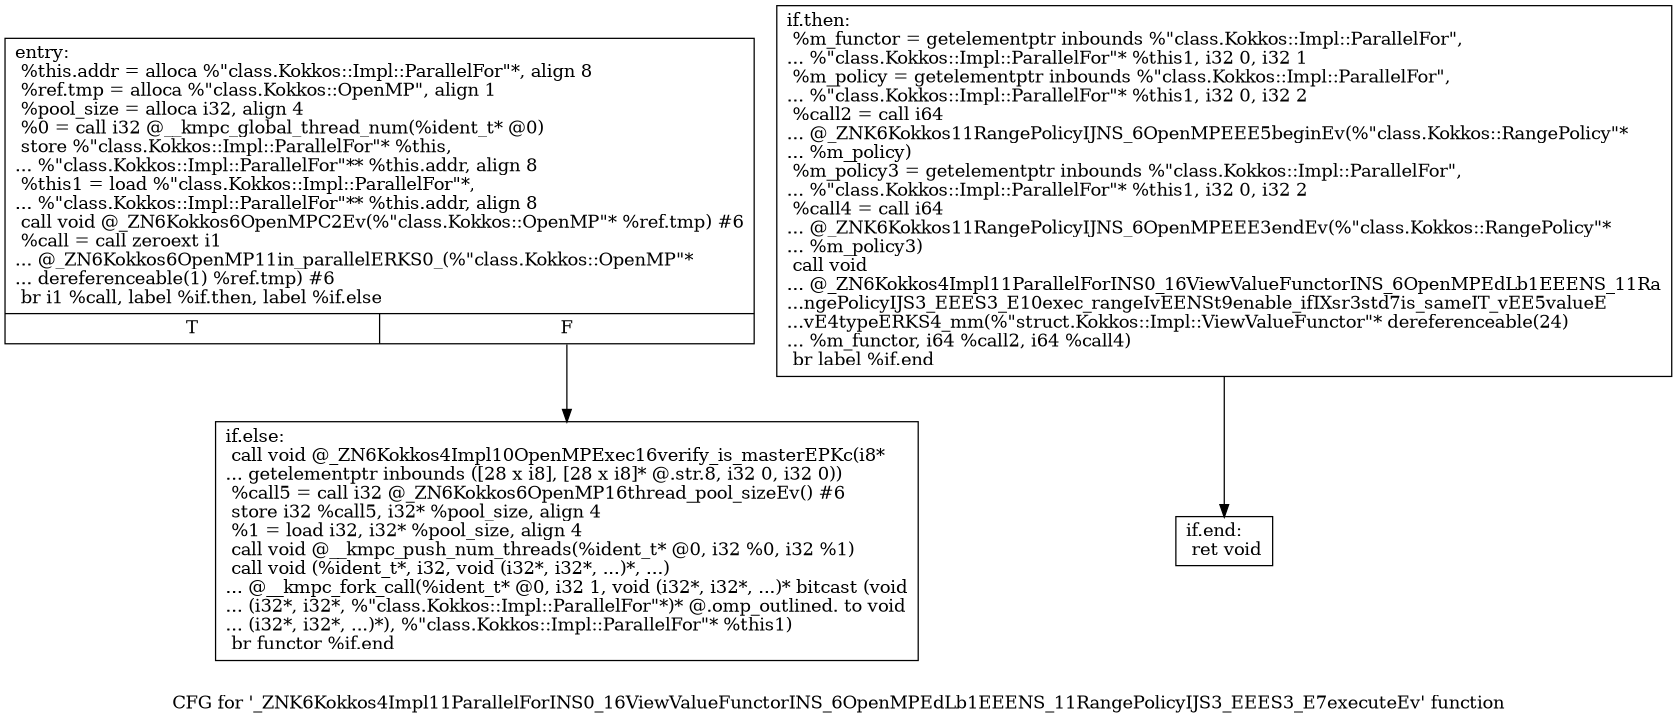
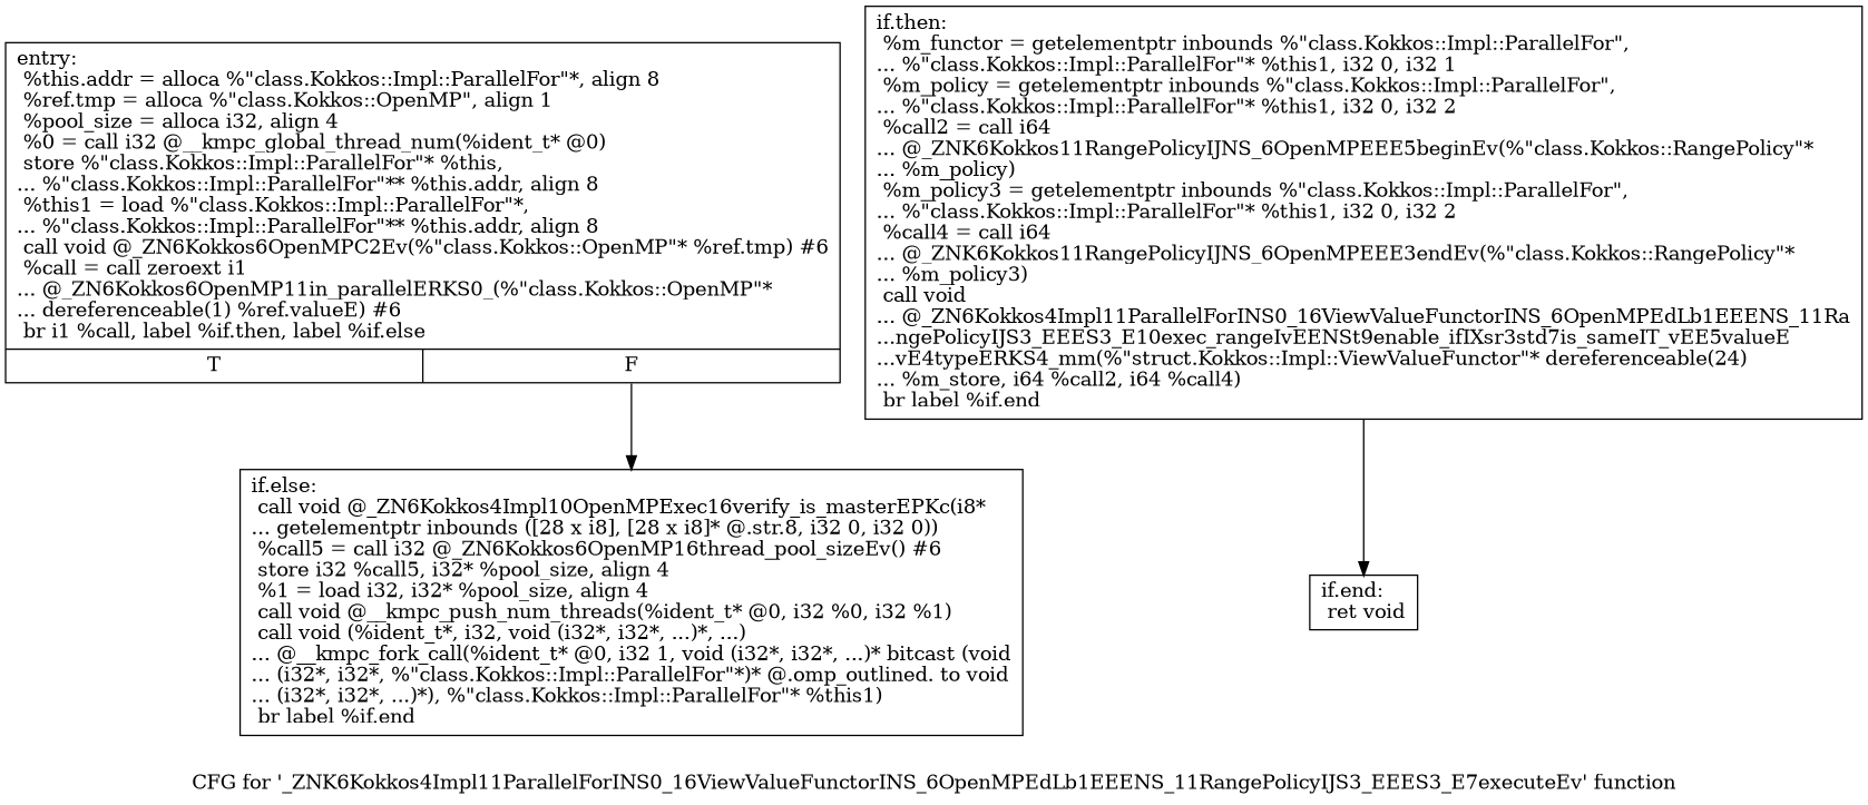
  digraph {
    label="CFG for '_ZNK6Kokkos4Impl11ParallelForINS0_16ViewValueFunctorINS_6OpenMPEdLb1EEENS_11RangePolicyIJS3_EEES3_E7executeEv' function"
    node [shape=record]
-   n1 [label="{entry:\l  %this.addr = alloca %\"class.Kokkos::Impl::ParallelFor\"*, align 8\l  %ref.tmp = alloca %\"class.Kokkos::OpenMP\", align 1\l  %pool_size = alloca i32, align 4\l  %0 = call i32 @__kmpc_global_thread_num(%ident_t* @0)\l  store %\"class.Kokkos::Impl::ParallelFor\"* %this,\l... %\"class.Kokkos::Impl::ParallelFor\"** %this.addr, align 8\l  %this1 = load %\"class.Kokkos::Impl::ParallelFor\"*,\l... %\"class.Kokkos::Impl::ParallelFor\"** %this.addr, align 8\l  call void @_ZN6Kokkos6OpenMPC2Ev(%\"class.Kokkos::OpenMP\"* %ref.tmp) #6\l  %call = call zeroext i1\l... @_ZN6Kokkos6OpenMP11in_parallelERKS0_(%\"class.Kokkos::OpenMP\"*\l... dereferenceable(1) %ref.tmp) #6\l  br i1 %call, label %if.then, label %if.else\l|{<s0>T|<s1>F}}"]
-   n2 [label="{if.else:                                          \l  call void @_ZN6Kokkos4Impl10OpenMPExec16verify_is_masterEPKc(i8*\l... getelementptr inbounds ([28 x i8], [28 x i8]* @.str.8, i32 0, i32 0))\l  %call5 = call i32 @_ZN6Kokkos6OpenMP16thread_pool_sizeEv() #6\l  store i32 %call5, i32* %pool_size, align 4\l  %1 = load i32, i32* %pool_size, align 4\l  call void @__kmpc_push_num_threads(%ident_t* @0, i32 %0, i32 %1)\l  call void (%ident_t*, i32, void (i32*, i32*, ...)*, ...)\l... @__kmpc_fork_call(%ident_t* @0, i32 1, void (i32*, i32*, ...)* bitcast (void\l... (i32*, i32*, %\"class.Kokkos::Impl::ParallelFor\"*)* @.omp_outlined. to void\l... (i32*, i32*, ...)*), %\"class.Kokkos::Impl::ParallelFor\"* %this1)\l  br functor %if.end\l}"]
-   n3 [label="{if.then:                                          \l  %m_functor = getelementptr inbounds %\"class.Kokkos::Impl::ParallelFor\",\l... %\"class.Kokkos::Impl::ParallelFor\"* %this1, i32 0, i32 1\l  %m_policy = getelementptr inbounds %\"class.Kokkos::Impl::ParallelFor\",\l... %\"class.Kokkos::Impl::ParallelFor\"* %this1, i32 0, i32 2\l  %call2 = call i64\l... @_ZNK6Kokkos11RangePolicyIJNS_6OpenMPEEE5beginEv(%\"class.Kokkos::RangePolicy\"*\l... %m_policy)\l  %m_policy3 = getelementptr inbounds %\"class.Kokkos::Impl::ParallelFor\",\l... %\"class.Kokkos::Impl::ParallelFor\"* %this1, i32 0, i32 2\l  %call4 = call i64\l... @_ZNK6Kokkos11RangePolicyIJNS_6OpenMPEEE3endEv(%\"class.Kokkos::RangePolicy\"*\l... %m_policy3)\l  call void\l... @_ZN6Kokkos4Impl11ParallelForINS0_16ViewValueFunctorINS_6OpenMPEdLb1EEENS_11Ra\l...ngePolicyIJS3_EEES3_E10exec_rangeIvEENSt9enable_ifIXsr3std7is_sameIT_vEE5valueE\l...vE4typeERKS4_mm(%\"struct.Kokkos::Impl::ViewValueFunctor\"* dereferenceable(24)\l... %m_functor, i64 %call2, i64 %call4)\l  br label %if.end\l}"]
+   n1 [label="{entry:\l  %this.addr = alloca %\"class.Kokkos::Impl::ParallelFor\"*, align 8\l  %ref.tmp = alloca %\"class.Kokkos::OpenMP\", align 1\l  %pool_size = alloca i32, align 4\l  %0 = call i32 @__kmpc_global_thread_num(%ident_t* @0)\l  store %\"class.Kokkos::Impl::ParallelFor\"* %this,\l... %\"class.Kokkos::Impl::ParallelFor\"** %this.addr, align 8\l  %this1 = load %\"class.Kokkos::Impl::ParallelFor\"*,\l... %\"class.Kokkos::Impl::ParallelFor\"** %this.addr, align 8\l  call void @_ZN6Kokkos6OpenMPC2Ev(%\"class.Kokkos::OpenMP\"* %ref.tmp) #6\l  %call = call zeroext i1\l... @_ZN6Kokkos6OpenMP11in_parallelERKS0_(%\"class.Kokkos::OpenMP\"*\l... dereferenceable(1) %ref.valueE) #6\l  br i1 %call, label %if.then, label %if.else\l|{<s0>T|<s1>F}}"]
+   n2 [label="{if.else:                                          \l  call void @_ZN6Kokkos4Impl10OpenMPExec16verify_is_masterEPKc(i8*\l... getelementptr inbounds ([28 x i8], [28 x i8]* @.str.8, i32 0, i32 0))\l  %call5 = call i32 @_ZN6Kokkos6OpenMP16thread_pool_sizeEv() #6\l  store i32 %call5, i32* %pool_size, align 4\l  %1 = load i32, i32* %pool_size, align 4\l  call void @__kmpc_push_num_threads(%ident_t* @0, i32 %0, i32 %1)\l  call void (%ident_t*, i32, void (i32*, i32*, ...)*, ...)\l... @__kmpc_fork_call(%ident_t* @0, i32 1, void (i32*, i32*, ...)* bitcast (void\l... (i32*, i32*, %\"class.Kokkos::Impl::ParallelFor\"*)* @.omp_outlined. to void\l... (i32*, i32*, ...)*), %\"class.Kokkos::Impl::ParallelFor\"* %this1)\l  br label %if.end\l}"]
+   n3 [label="{if.then:                                          \l  %m_functor = getelementptr inbounds %\"class.Kokkos::Impl::ParallelFor\",\l... %\"class.Kokkos::Impl::ParallelFor\"* %this1, i32 0, i32 1\l  %m_policy = getelementptr inbounds %\"class.Kokkos::Impl::ParallelFor\",\l... %\"class.Kokkos::Impl::ParallelFor\"* %this1, i32 0, i32 2\l  %call2 = call i64\l... @_ZNK6Kokkos11RangePolicyIJNS_6OpenMPEEE5beginEv(%\"class.Kokkos::RangePolicy\"*\l... %m_policy)\l  %m_policy3 = getelementptr inbounds %\"class.Kokkos::Impl::ParallelFor\",\l... %\"class.Kokkos::Impl::ParallelFor\"* %this1, i32 0, i32 2\l  %call4 = call i64\l... @_ZNK6Kokkos11RangePolicyIJNS_6OpenMPEEE3endEv(%\"class.Kokkos::RangePolicy\"*\l... %m_policy3)\l  call void\l... @_ZN6Kokkos4Impl11ParallelForINS0_16ViewValueFunctorINS_6OpenMPEdLb1EEENS_11Ra\l...ngePolicyIJS3_EEES3_E10exec_rangeIvEENSt9enable_ifIXsr3std7is_sameIT_vEE5valueE\l...vE4typeERKS4_mm(%\"struct.Kokkos::Impl::ViewValueFunctor\"* dereferenceable(24)\l... %m_store, i64 %call2, i64 %call4)\l  br label %if.end\l}"]
    n4 [label="{if.end:                                           \l  ret void\l}"]
    n1 -> n2 [tailport=s1]
    n3 -> n4
  }
